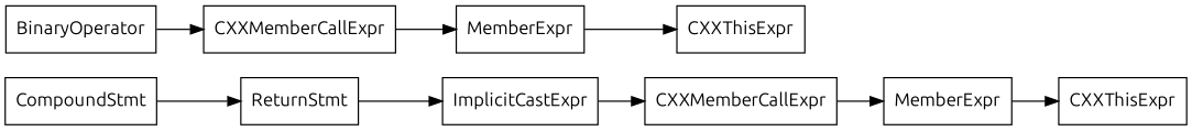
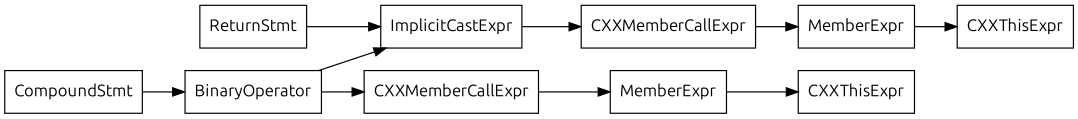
  digraph {
    fontname=Ubuntu
    rankdir=LR
    node [fontname=Ubuntu shape=record]
    edge [fontname=Ubuntu]
    n1 [label="{CompoundStmt}"]
    n2 [label="{ReturnStmt}"]
    n3 [label="{ImplicitCastExpr}"]
    n4 [label="{BinaryOperator}"]
    n5 [label="{CXXMemberCallExpr}"]
    n6 [label="{CXXMemberCallExpr}"]
    n7 [label="{MemberExpr}"]
    n8 [label="{MemberExpr}"]
    n9 [label="{CXXThisExpr}"]
    n10 [label="{CXXThisExpr}"]
-   n1 -> n2
+   n1 -> n4
    n2 -> n3
    n3 -> n6
+   n4 -> n3
    n4 -> n5
    n5 -> n7
    n6 -> n8
    n7 -> n9
    n8 -> n10
  }
